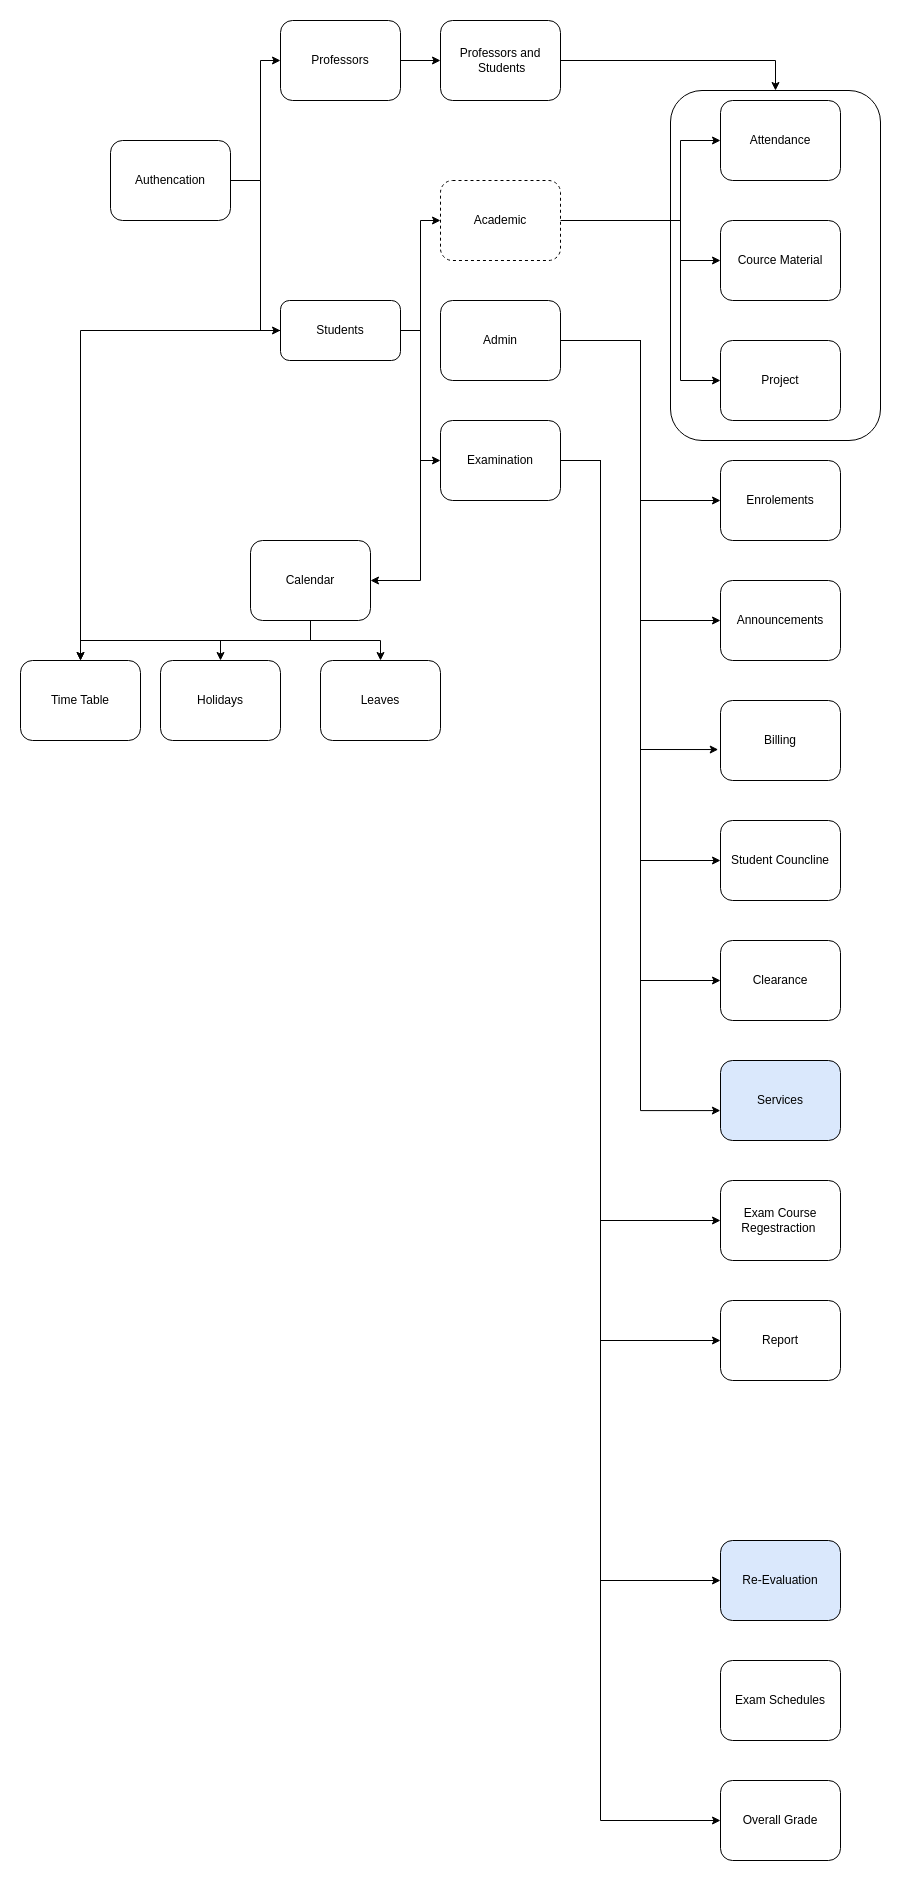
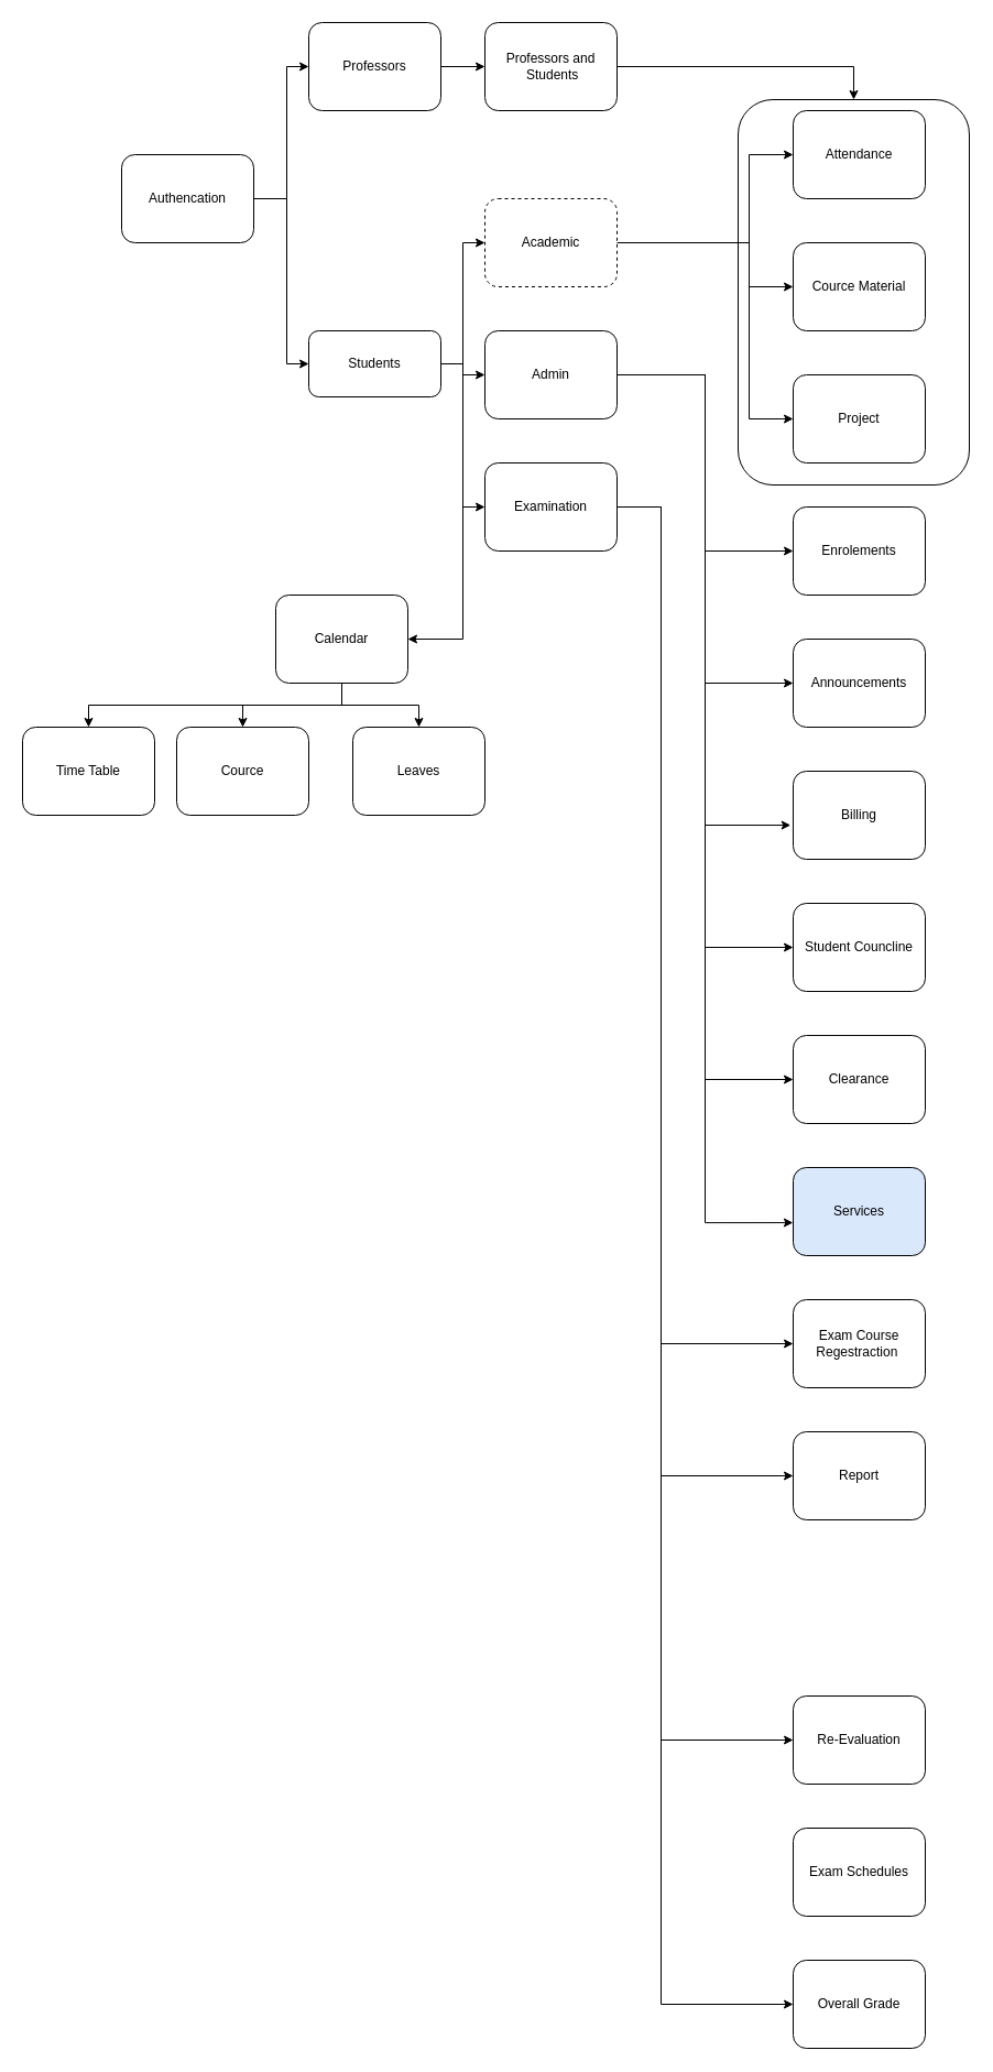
  <mxCell id="0" />
  <mxCell id="1" parent="0" />
  <mxCell id="2" value="" style="rounded=1;whiteSpace=wrap;html=1;" vertex="1" parent="1"><mxGeometry x="670" y="90" width="210" height="350" as="geometry" /></mxCell>
  <mxCell id="3" value="Attendance" style="whiteSpace=wrap;html=1;rounded=1;" vertex="1" parent="1"><mxGeometry x="720" y="100" width="120" height="80" as="geometry" /></mxCell>
  <mxCell id="4" value="Exam Schedules" style="whiteSpace=wrap;html=1;rounded=1;" vertex="1" parent="1"><mxGeometry x="720" y="1660" width="120" height="80" as="geometry" /></mxCell>
  <mxCell id="5" value="Overall Grade" style="whiteSpace=wrap;html=1;rounded=1;" vertex="1" parent="1"><mxGeometry x="720" y="1780" width="120" height="80" as="geometry" /></mxCell>
  <mxCell id="6" value="Report" style="whiteSpace=wrap;html=1;rounded=1;" vertex="1" parent="1"><mxGeometry x="720" y="1300" width="120" height="80" as="geometry" /></mxCell>
  <mxCell id="7" value="Services" style="whiteSpace=wrap;html=1;rounded=1;fillColor=#dae8fc;" vertex="1" parent="1"><mxGeometry x="720" y="1060" width="120" height="80" as="geometry" /></mxCell>
  <mxCell id="8" value="Billing" style="whiteSpace=wrap;html=1;rounded=1;" vertex="1" parent="1"><mxGeometry x="720" y="700" width="120" height="80" as="geometry" /></mxCell>
  <mxCell id="9" value="Student Councline" style="whiteSpace=wrap;html=1;rounded=1;" vertex="1" parent="1"><mxGeometry x="720" y="820" width="120" height="80" as="geometry" /></mxCell>
  <mxCell id="10" value="Enrolements" style="whiteSpace=wrap;html=1;rounded=1;" vertex="1" parent="1"><mxGeometry x="720" y="460" width="120" height="80" as="geometry" /></mxCell>
  <mxCell id="11" value="Clearance" style="whiteSpace=wrap;html=1;rounded=1;" vertex="1" parent="1"><mxGeometry x="720" y="940" width="120" height="80" as="geometry" /></mxCell>
  <mxCell id="12" value="Announcements" style="whiteSpace=wrap;html=1;rounded=1;" vertex="1" parent="1"><mxGeometry x="720" y="580" width="120" height="80" as="geometry" /></mxCell>
  <mxCell id="13" value="Project" style="whiteSpace=wrap;html=1;rounded=1;" vertex="1" parent="1"><mxGeometry x="720" y="340" width="120" height="80" as="geometry" /></mxCell>
- <mxCell id="14" value="Re-Evaluation" style="whiteSpace=wrap;html=1;rounded=1;fillColor=#dae8fc;" vertex="1" parent="1"><mxGeometry x="720" y="1540" width="120" height="80" as="geometry" /></mxCell>
+ <mxCell id="14" value="Re-Evaluation" style="whiteSpace=wrap;html=1;rounded=1;" vertex="1" parent="1"><mxGeometry x="720" y="1540" width="120" height="80" as="geometry" /></mxCell>
  <mxCell id="15" value="Exam Course Regestraction&amp;nbsp;" style="whiteSpace=wrap;html=1;rounded=1;" vertex="1" parent="1"><mxGeometry x="720" y="1180" width="120" height="80" as="geometry" /></mxCell>
  <mxCell id="16" value="" style="edgeStyle=orthogonalEdgeStyle;rounded=0;orthogonalLoop=1;jettySize=auto;html=1;" edge="1" parent="1" source="18" target="20"><mxGeometry relative="1" as="geometry"><Array as="points"><mxPoint x="260" y="180" /><mxPoint x="260" y="60" /></Array></mxGeometry></mxCell>
  <mxCell id="17" value="" style="edgeStyle=orthogonalEdgeStyle;rounded=0;orthogonalLoop=1;jettySize=auto;html=1;" edge="1" parent="1" source="18" target="25"><mxGeometry relative="1" as="geometry"><Array as="points"><mxPoint x="260" y="180" /><mxPoint x="260" y="330" /></Array></mxGeometry></mxCell>
  <mxCell id="18" value="Authencation" style="rounded=1;whiteSpace=wrap;html=1;" vertex="1" parent="1"><mxGeometry x="110" y="140" width="120" height="80" as="geometry" /></mxCell>
  <mxCell id="19" value="" style="edgeStyle=orthogonalEdgeStyle;rounded=0;orthogonalLoop=1;jettySize=auto;html=1;" edge="1" parent="1" source="20" target="51"><mxGeometry relative="1" as="geometry" /></mxCell>
  <mxCell id="20" value="Professors" style="rounded=1;whiteSpace=wrap;html=1;" vertex="1" parent="1"><mxGeometry x="280" y="20" width="120" height="80" as="geometry" /></mxCell>
  <mxCell id="21" value="" style="edgeStyle=orthogonalEdgeStyle;rounded=0;orthogonalLoop=1;jettySize=auto;html=1;" edge="1" parent="1" source="25" target="29"><mxGeometry relative="1" as="geometry"><Array as="points"><mxPoint x="420" y="330" /><mxPoint x="420" y="220" /></Array></mxGeometry></mxCell>
- <mxCell id="22" value="" style="edgeStyle=orthogonalEdgeStyle;rounded=0;orthogonalLoop=1;jettySize=auto;html=1;" edge="1" parent="1" source="25" target="47"><mxGeometry relative="1" as="geometry" /></mxCell>
+ <mxCell id="22" value="" style="edgeStyle=orthogonalEdgeStyle;rounded=0;orthogonalLoop=1;jettySize=auto;html=1;" edge="1" parent="1" source="25" target="34"><mxGeometry relative="1" as="geometry" /></mxCell>
  <mxCell id="23" value="" style="edgeStyle=orthogonalEdgeStyle;rounded=0;orthogonalLoop=1;jettySize=auto;html=1;" edge="1" parent="1" source="25" target="39"><mxGeometry relative="1" as="geometry"><Array as="points"><mxPoint x="420" y="330" /><mxPoint x="420" y="460" /></Array></mxGeometry></mxCell>
  <mxCell id="24" value="" style="edgeStyle=orthogonalEdgeStyle;rounded=0;orthogonalLoop=1;jettySize=auto;html=1;" edge="1" parent="1" source="25" target="43"><mxGeometry relative="1" as="geometry"><Array as="points"><mxPoint x="420" y="330" /><mxPoint x="420" y="580" /></Array></mxGeometry></mxCell>
  <mxCell id="25" value="Students" style="rounded=1;whiteSpace=wrap;html=1;" vertex="1" parent="1"><mxGeometry x="280" y="300" width="120" height="60" as="geometry" /></mxCell>
  <mxCell id="26" value="" style="edgeStyle=orthogonalEdgeStyle;rounded=0;orthogonalLoop=1;jettySize=auto;html=1;" edge="1" parent="1" source="29" target="44"><mxGeometry relative="1" as="geometry"><Array as="points"><mxPoint x="680" y="220" /><mxPoint x="680" y="260" /></Array></mxGeometry></mxCell>
  <mxCell id="27" style="edgeStyle=orthogonalEdgeStyle;rounded=0;orthogonalLoop=1;jettySize=auto;html=1;entryX=0;entryY=0.5;entryDx=0;entryDy=0;" edge="1" parent="1" source="29" target="3"><mxGeometry relative="1" as="geometry"><Array as="points"><mxPoint x="680" y="220" /><mxPoint x="680" y="140" /></Array></mxGeometry></mxCell>
  <mxCell id="28" style="edgeStyle=orthogonalEdgeStyle;rounded=0;orthogonalLoop=1;jettySize=auto;html=1;entryX=0;entryY=0.5;entryDx=0;entryDy=0;" edge="1" parent="1" source="29" target="13"><mxGeometry relative="1" as="geometry"><Array as="points"><mxPoint x="680" y="220" /><mxPoint x="680" y="380" /></Array></mxGeometry></mxCell>
  <mxCell id="29" value="Academic" style="rounded=1;whiteSpace=wrap;html=1;dashed=1;" vertex="1" parent="1"><mxGeometry x="440" y="180" width="120" height="80" as="geometry" /></mxCell>
  <mxCell id="30" style="edgeStyle=orthogonalEdgeStyle;rounded=0;orthogonalLoop=1;jettySize=auto;html=1;exitX=1;exitY=0.5;exitDx=0;exitDy=0;entryX=0;entryY=0.5;entryDx=0;entryDy=0;" edge="1" parent="1" source="34" target="10"><mxGeometry relative="1" as="geometry" /></mxCell>
  <mxCell id="31" style="edgeStyle=orthogonalEdgeStyle;rounded=0;orthogonalLoop=1;jettySize=auto;html=1;entryX=0;entryY=0.5;entryDx=0;entryDy=0;" edge="1" parent="1" source="34" target="12"><mxGeometry relative="1" as="geometry" /></mxCell>
  <mxCell id="32" style="edgeStyle=orthogonalEdgeStyle;rounded=0;orthogonalLoop=1;jettySize=auto;html=1;entryX=0;entryY=0.5;entryDx=0;entryDy=0;" edge="1" parent="1" source="34" target="9"><mxGeometry relative="1" as="geometry" /></mxCell>
  <mxCell id="33" style="edgeStyle=orthogonalEdgeStyle;rounded=0;orthogonalLoop=1;jettySize=auto;html=1;entryX=0;entryY=0.5;entryDx=0;entryDy=0;" edge="1" parent="1" source="34" target="11"><mxGeometry relative="1" as="geometry" /></mxCell>
  <mxCell id="34" value="Admin" style="rounded=1;whiteSpace=wrap;html=1;" vertex="1" parent="1"><mxGeometry x="440" y="300" width="120" height="80" as="geometry" /></mxCell>
  <mxCell id="35" style="edgeStyle=orthogonalEdgeStyle;rounded=0;orthogonalLoop=1;jettySize=auto;html=1;entryX=0;entryY=0.5;entryDx=0;entryDy=0;" edge="1" parent="1" source="39" target="15"><mxGeometry relative="1" as="geometry"><Array as="points"><mxPoint x="600" y="460" /><mxPoint x="600" y="1220" /></Array></mxGeometry></mxCell>
  <mxCell id="36" style="edgeStyle=orthogonalEdgeStyle;rounded=0;orthogonalLoop=1;jettySize=auto;html=1;entryX=0;entryY=0.5;entryDx=0;entryDy=0;" edge="1" parent="1" source="39" target="6"><mxGeometry relative="1" as="geometry"><Array as="points"><mxPoint x="600" y="460" /><mxPoint x="600" y="1340" /></Array></mxGeometry></mxCell>
  <mxCell id="37" style="edgeStyle=orthogonalEdgeStyle;rounded=0;orthogonalLoop=1;jettySize=auto;html=1;entryX=0;entryY=0.5;entryDx=0;entryDy=0;" edge="1" parent="1" source="39" target="14"><mxGeometry relative="1" as="geometry"><Array as="points"><mxPoint x="600" y="460" /><mxPoint x="600" y="1580" /></Array></mxGeometry></mxCell>
  <mxCell id="38" style="edgeStyle=orthogonalEdgeStyle;rounded=0;orthogonalLoop=1;jettySize=auto;html=1;entryX=0;entryY=0.5;entryDx=0;entryDy=0;" edge="1" parent="1" source="39" target="5"><mxGeometry relative="1" as="geometry"><Array as="points"><mxPoint x="600" y="460" /><mxPoint x="600" y="1820" /></Array></mxGeometry></mxCell>
  <mxCell id="39" value="Examination" style="rounded=1;whiteSpace=wrap;html=1;" vertex="1" parent="1"><mxGeometry x="440" y="420" width="120" height="80" as="geometry" /></mxCell>
  <mxCell id="40" value="" style="edgeStyle=orthogonalEdgeStyle;rounded=0;orthogonalLoop=1;jettySize=auto;html=1;" edge="1" parent="1" source="43" target="47"><mxGeometry relative="1" as="geometry"><Array as="points"><mxPoint x="310" y="640" /><mxPoint x="80" y="640" /></Array></mxGeometry></mxCell>
  <mxCell id="41" value="" style="edgeStyle=orthogonalEdgeStyle;rounded=0;orthogonalLoop=1;jettySize=auto;html=1;" edge="1" parent="1" source="43" target="48"><mxGeometry relative="1" as="geometry" /></mxCell>
  <mxCell id="42" value="" style="edgeStyle=orthogonalEdgeStyle;rounded=0;orthogonalLoop=1;jettySize=auto;html=1;" edge="1" parent="1" source="43" target="49"><mxGeometry relative="1" as="geometry" /></mxCell>
  <mxCell id="43" value="Calendar" style="rounded=1;whiteSpace=wrap;html=1;" vertex="1" parent="1"><mxGeometry x="250" y="540" width="120" height="80" as="geometry" /></mxCell>
  <mxCell id="44" value="Cource Material" style="rounded=1;whiteSpace=wrap;html=1;" vertex="1" parent="1"><mxGeometry x="720" y="220" width="120" height="80" as="geometry" /></mxCell>
  <mxCell id="45" style="edgeStyle=orthogonalEdgeStyle;rounded=0;orthogonalLoop=1;jettySize=auto;html=1;entryX=-0.019;entryY=0.613;entryDx=0;entryDy=0;entryPerimeter=0;" edge="1" parent="1" source="34" target="8"><mxGeometry relative="1" as="geometry"><Array as="points"><mxPoint x="640" y="340" /><mxPoint x="640" y="749" /></Array></mxGeometry></mxCell>
  <mxCell id="46" style="edgeStyle=orthogonalEdgeStyle;rounded=0;orthogonalLoop=1;jettySize=auto;html=1;entryX=-0.001;entryY=0.626;entryDx=0;entryDy=0;entryPerimeter=0;" edge="1" parent="1" source="34" target="7"><mxGeometry relative="1" as="geometry"><Array as="points"><mxPoint x="640" y="340" /><mxPoint x="640" y="1110" /></Array></mxGeometry></mxCell>
  <mxCell id="47" value="Time Table" style="whiteSpace=wrap;html=1;rounded=1;" vertex="1" parent="1"><mxGeometry x="20" y="660" width="120" height="80" as="geometry" /></mxCell>
- <mxCell id="48" value="Holidays" style="rounded=1;whiteSpace=wrap;html=1;" vertex="1" parent="1"><mxGeometry x="160" y="660" width="120" height="80" as="geometry" /></mxCell>
+ <mxCell id="48" value="Cource" style="rounded=1;whiteSpace=wrap;html=1;" vertex="1" parent="1"><mxGeometry x="160" y="660" width="120" height="80" as="geometry" /></mxCell>
  <mxCell id="49" value="Leaves" style="rounded=1;whiteSpace=wrap;html=1;" vertex="1" parent="1"><mxGeometry x="320" y="660" width="120" height="80" as="geometry" /></mxCell>
  <mxCell id="50" style="edgeStyle=orthogonalEdgeStyle;rounded=0;orthogonalLoop=1;jettySize=auto;html=1;entryX=0.5;entryY=0;entryDx=0;entryDy=0;" edge="1" parent="1" source="51" target="2"><mxGeometry relative="1" as="geometry" /></mxCell>
  <mxCell id="51" value="Professors and&lt;div&gt;&amp;nbsp;Students&lt;/div&gt;" style="rounded=1;whiteSpace=wrap;html=1;" vertex="1" parent="1"><mxGeometry x="440" y="20" width="120" height="80" as="geometry" /></mxCell>
